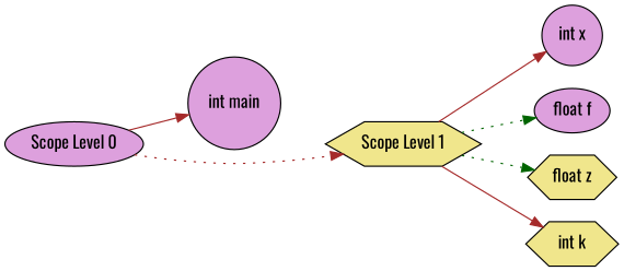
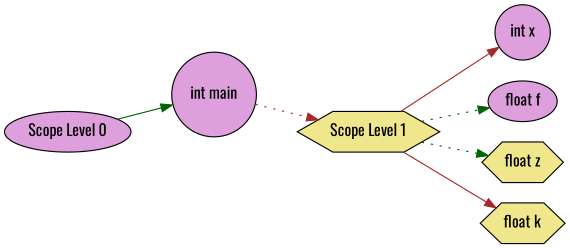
  digraph {
    fontname=Oswald
    rankdir=LR
    node [fillcolor=plum fontname=Oswald shape=hexagon style=filled]
    edge [color=darkgreen fontname=Oswald style=solid]
    n1 [label="Scope Level 0" shape=ellipse]
    n2 [label="int main" shape=circle]
    n3 [fillcolor=khaki label="Scope Level 1"]
    n4 [label="int x" shape=circle]
    n5 [label="float f" shape=ellipse]
    n6 [fillcolor=khaki label="float z"]
-   n7 [fillcolor=khaki label="int k"]
-   n1 -> n2 [color=brown]
-   n1 -> n3 [color=brown style=dotted]
+   n7 [fillcolor=khaki label="float k"]
+   n1 -> n2
+   n2 -> n3 [color=brown style=dotted]
    n3 -> n4 [color=brown]
    n3 -> n5 [style=dotted]
    n3 -> n6 [style=dotted]
    n3 -> n7 [color=brown]
  }
